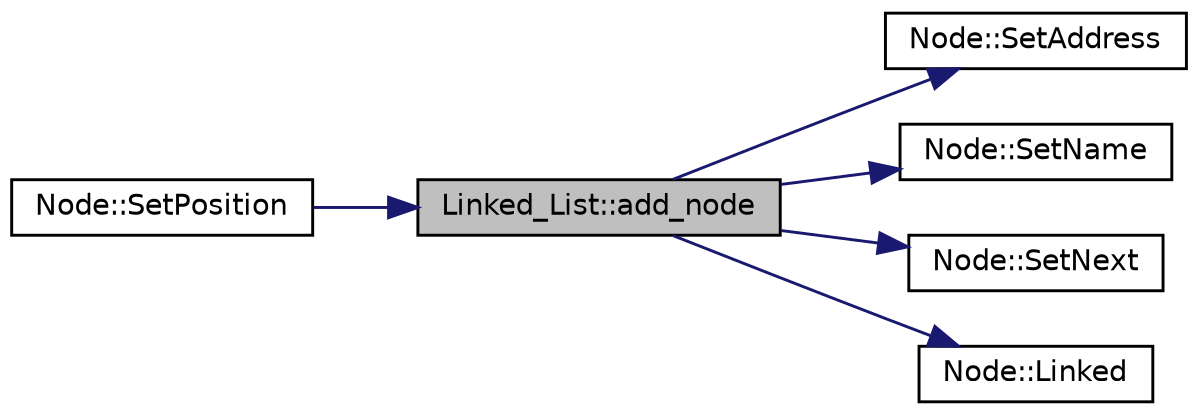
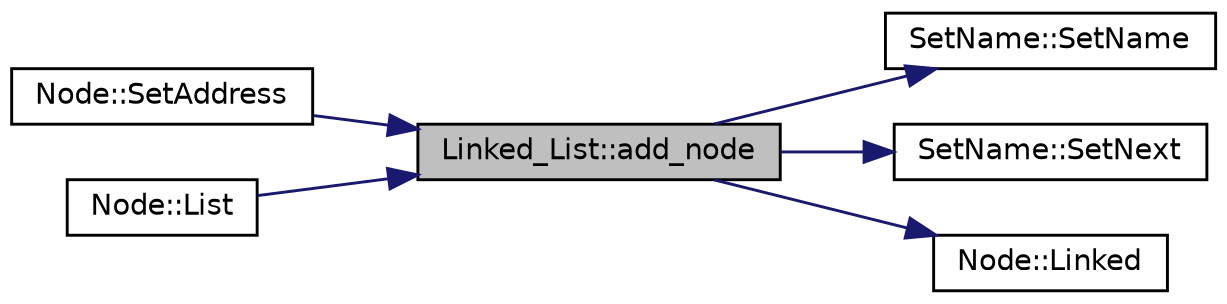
  digraph {
    rankdir=LR
    node [color=black fillcolor=white fontname=Helvetica fontsize=10 shape=record style=filled]
    edge [color=midnightblue fontname=Helvetica fontsize=10 labelfontname=Helvetica labelfontsize=10 style=solid]
    n1 [fillcolor=grey75 fontcolor=black height=0.2 label="Linked_List::add_node" width=0.4]
    n2 [height=0.2 label="Node::SetAddress" width=0.4]
-   n3 [height=0.2 label="Node::SetName" width=0.4]
-   n4 [height=0.2 label="Node::SetNext" width=0.4]
+   n3 [height=0.2 label="SetName::SetName" width=0.4]
+   n4 [height=0.2 label="SetName::SetNext" width=0.4]
    n5 [height=0.2 label="Node::Linked" width=0.4]
-   n6 [height=0.2 label="Node::SetPosition" width=0.4]
-   n1 -> n2
+   n6 [height=0.2 label="Node::List" width=0.4]
+   n2 -> n1
    n1 -> n3
    n1 -> n4
    n1 -> n5
    n6 -> n1
  }
